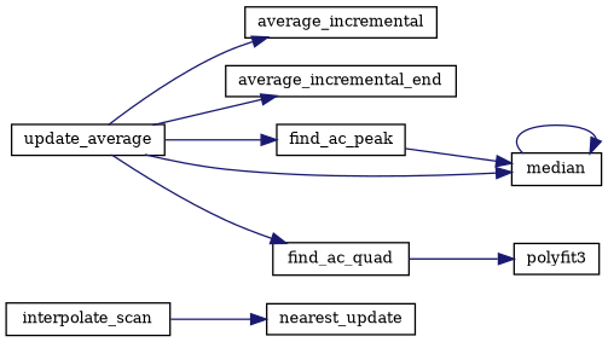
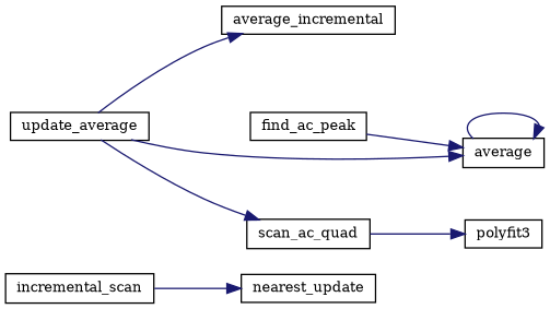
  digraph {
    fontname="DejaVu Serif"
    rankdir=LR
    node [color=black fillcolor=white fontname="DejaVu Serif" fontsize=10 shape=record style=filled]
    edge [color=midnightblue fontname="DejaVu Serif" fontsize=10 labelfontname=Helvetica labelfontsize=10 style=solid]
-   n1 [height=0.2 label=interpolate_scan width=0.4]
+   n1 [height=0.2 label=incremental_scan width=0.4]
    n2 [height=0.2 label=nearest_update width=0.4]
    n3 [height=0.2 label=update_average width=0.4]
    n4 [height=0.2 label=average_incremental width=0.4]
-   n5 [height=0.2 label=average_incremental_end width=0.4]
    n6 [height=0.2 label=find_ac_peak width=0.4]
-   n7 [height=0.2 label=median width=0.4]
-   n8 [height=0.2 label=find_ac_quad width=0.4]
+   n7 [height=0.2 label=average width=0.4]
+   n8 [height=0.2 label=scan_ac_quad width=0.4]
    n9 [height=0.2 label=polyfit3 width=0.4]
    n1 -> n2
    n3 -> n4
-   n3 -> n5
-   n3 -> n6
    n3 -> n7
    n3 -> n8
    n6 -> n7
    n7 -> n7
    n8 -> n9
  }
